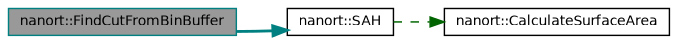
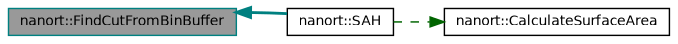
  digraph {
    rankdir=LR
    node [color=black fillcolor=white fontname=Helvetica fontsize=10 shape=box style=filled]
    edge [fontname=Helvetica fontsize=10 labelfontname=Helvetica labelfontsize=10]
    n1 [color=teal fillcolor=grey60 fontcolor=black height=0.2 label="nanort::FindCutFromBinBuffer" width=0.4]
    n2 [height=0.2 label="nanort::SAH" width=0.4]
    n3 [height=0.2 label="nanort::CalculateSurfaceArea" width=0.4]
-   n1 -> n2 [color=teal style=bold]
+   n2 -> n1 [color=teal style=bold]
    n2 -> n3 [color=darkgreen style=dashed]
  }
